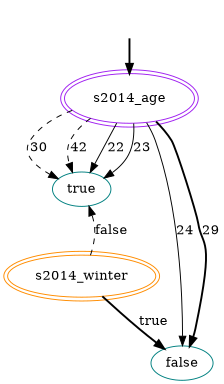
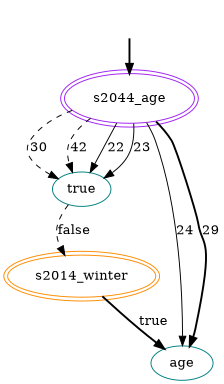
  digraph {
    node [color=teal]
    edge [style=bold]
    node0 [style=invis color=""]
-   n2 [color=purple label=s2014_age peripheries=2]
+   n2 [color=purple label=s2044_age peripheries=2]
    n3 [label=true]
-   n4 [label=false]
+   n4 [label=age]
    n5 [color=darkorange label=s2014_winter peripheries=2]
    node0 -> n2
    n2 -> n3 [label=30 style=dashed]
    n2 -> n3 [label=42 style=dashed]
    n2 -> n3 [label=22 style=solid]
    n2 -> n3 [label=23 style=solid]
    n2 -> n4 [label=24 style=solid]
    n2 -> n4 [label=29]
-   n5 -> n3 [label=false style=dashed]
+   n3 -> n5 [label=false style=dashed]
    n5 -> n4 [label=true]
  }
